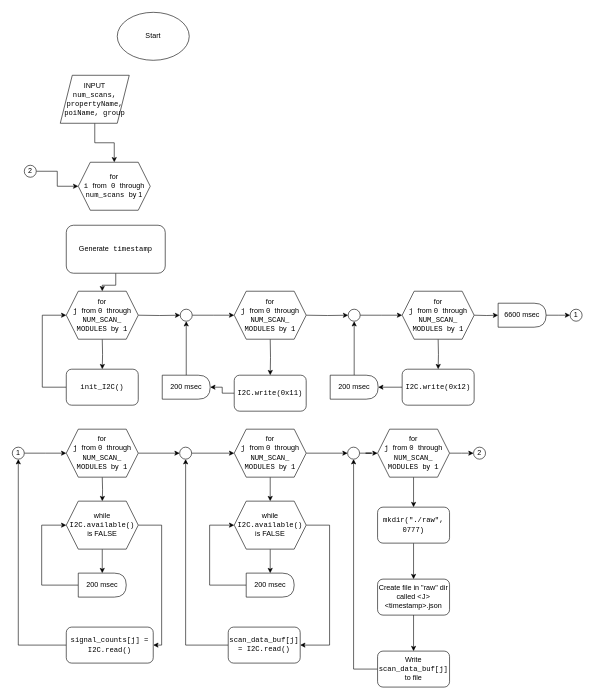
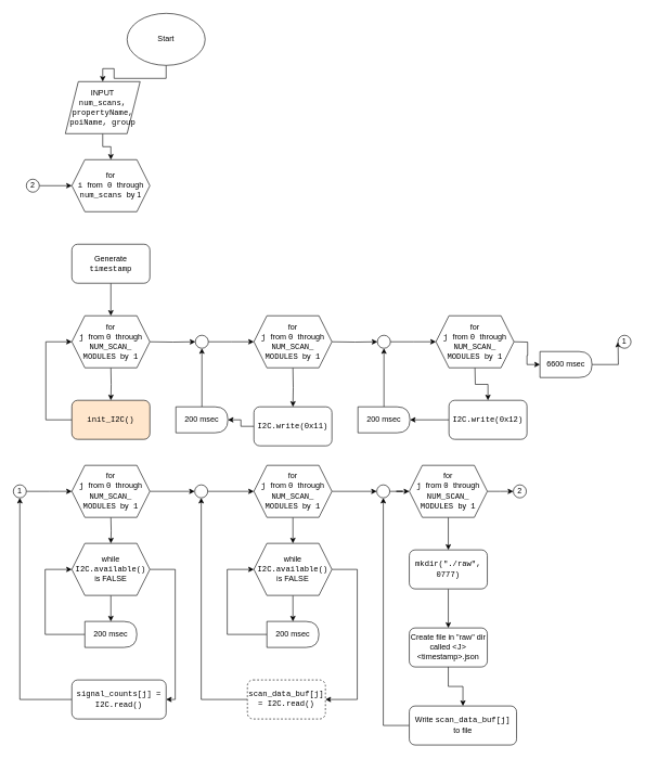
  <mxCell id="0" />
  <mxCell id="1" parent="0" />
  <mxCell id="2" style="edgeStyle=orthogonalEdgeStyle;rounded=0;orthogonalLoop=1;jettySize=auto;html=1;entryX=0;entryY=0.5;entryDx=0;entryDy=0;fontFamily=Courier New;" parent="1" source="3" edge="1"><mxGeometry relative="1" as="geometry"><mxPoint x="110" y="525" as="targetPoint" /><Array as="points"><mxPoint x="70" y="645" /><mxPoint x="70" y="525" /></Array></mxGeometry></mxCell>
- <mxCell id="3" value="init_I2C()" style="rounded=1;whiteSpace=wrap;html=1;fontFamily=Courier New;" parent="1" vertex="1"><mxGeometry x="110" y="615" width="120" height="60" as="geometry" /></mxCell>
+ <mxCell id="3" value="init_I2C()" style="rounded=1;whiteSpace=wrap;html=1;fontFamily=Courier New;fillColor=#ffe6cc;" parent="1" vertex="1"><mxGeometry x="110" y="615" width="120" height="60" as="geometry" /></mxCell>
  <mxCell id="4" style="edgeStyle=orthogonalEdgeStyle;rounded=0;orthogonalLoop=1;jettySize=auto;html=1;exitX=0;exitY=0.5;exitDx=0;exitDy=0;entryX=1;entryY=0.5;entryDx=0;entryDy=0;fontFamily=Courier New;" parent="1" source="5" target="16" edge="1"><mxGeometry relative="1" as="geometry"><mxPoint x="370" y="645" as="targetPoint" /></mxGeometry></mxCell>
  <mxCell id="5" value="I2C.write(0x11)" style="rounded=1;whiteSpace=wrap;html=1;fontFamily=Courier New;" parent="1" vertex="1"><mxGeometry x="390" y="625" width="120" height="60" as="geometry" /></mxCell>
  <mxCell id="6" style="edgeStyle=orthogonalEdgeStyle;rounded=0;orthogonalLoop=1;jettySize=auto;html=1;entryX=0.5;entryY=0;entryDx=0;entryDy=0;fontFamily=Courier New;" parent="1" target="3" edge="1"><mxGeometry relative="1" as="geometry"><mxPoint x="170" y="565" as="sourcePoint" /></mxGeometry></mxCell>
  <mxCell id="7" style="edgeStyle=orthogonalEdgeStyle;rounded=0;orthogonalLoop=1;jettySize=auto;html=1;fontFamily=Courier New;entryX=0;entryY=0.5;entryDx=0;entryDy=0;" parent="1" target="20" edge="1"><mxGeometry relative="1" as="geometry"><mxPoint x="270" y="525" as="targetPoint" /><mxPoint x="230" y="525" as="sourcePoint" /></mxGeometry></mxCell>
+ <mxCell id="8" style="edgeStyle=orthogonalEdgeStyle;rounded=0;orthogonalLoop=1;jettySize=auto;html=1;entryX=0.5;entryY=0;entryDx=0;entryDy=0;fontFamily=Courier New;" parent="1" source="9" target="11" edge="1"><mxGeometry relative="1" as="geometry" /></mxCell>
  <mxCell id="9" value="Start" style="ellipse;whiteSpace=wrap;html=1;" parent="1" vertex="1"><mxGeometry x="195" y="20" width="120" height="80" as="geometry" /></mxCell>
  <mxCell id="10" style="edgeStyle=orthogonalEdgeStyle;rounded=0;orthogonalLoop=1;jettySize=auto;html=1;entryX=0.5;entryY=0;entryDx=0;entryDy=0;fontFamily=Courier New;" parent="1" source="11" target="12" edge="1"><mxGeometry relative="1" as="geometry" /></mxCell>
  <mxCell id="11" value="&lt;div&gt;INPUT&lt;/div&gt;&lt;div&gt;&lt;font face=&quot;Courier New&quot;&gt;num_scans, propertyName, poiName, group&lt;/font&gt;&lt;br&gt;&lt;/div&gt;" style="shape=parallelogram;perimeter=parallelogramPerimeter;whiteSpace=wrap;html=1;fixedSize=1;" parent="1" vertex="1"><mxGeometry x="100" y="125" width="115" height="80" as="geometry" /></mxCell>
- <mxCell id="12" value="&lt;div&gt;for&lt;/div&gt;&lt;div&gt;&lt;font face=&quot;Courier New&quot;&gt;i &lt;font face=&quot;Helvetica&quot;&gt;from&lt;/font&gt; 0 &lt;font face=&quot;Helvetica&quot;&gt;through&lt;/font&gt; num_scans &lt;/font&gt;by 1&lt;br&gt;&lt;/div&gt;" style="shape=hexagon;perimeter=hexagonPerimeter2;whiteSpace=wrap;html=1;fixedSize=1;" parent="1" vertex="1"><mxGeometry x="130" y="270" width="120" height="80" as="geometry" /></mxCell>
+ <mxCell id="12" value="&lt;div&gt;for&lt;/div&gt;&lt;div&gt;&lt;font face=&quot;Courier New&quot;&gt;i &lt;font face=&quot;Helvetica&quot;&gt;from&lt;/font&gt; 0 &lt;font face=&quot;Helvetica&quot;&gt;through&lt;/font&gt; num_scans &lt;/font&gt;by 1&lt;br&gt;&lt;/div&gt;" style="shape=hexagon;perimeter=hexagonPerimeter2;whiteSpace=wrap;html=1;fixedSize=1;" parent="1" vertex="1"><mxGeometry x="110" y="245" width="120" height="80" as="geometry" /></mxCell>
  <mxCell id="13" style="edgeStyle=orthogonalEdgeStyle;rounded=0;orthogonalLoop=1;jettySize=auto;html=1;entryX=0.5;entryY=0;entryDx=0;entryDy=0;fontFamily=Courier New;" parent="1" source="14" target="45" edge="1"><mxGeometry relative="1" as="geometry" /></mxCell>
- <mxCell id="14" value="Generate&lt;font face=&quot;Courier New&quot;&gt; timestamp&lt;/font&gt;" style="rounded=1;whiteSpace=wrap;html=1;" parent="1" vertex="1"><mxGeometry x="110" y="375" width="165" height="80" as="geometry" /></mxCell>
+ <mxCell id="14" value="Generate&lt;font face=&quot;Courier New&quot;&gt; timestamp&lt;/font&gt;" style="rounded=1;whiteSpace=wrap;html=1;" parent="1" vertex="1"><mxGeometry x="110" y="375" width="120" height="60" as="geometry" /></mxCell>
  <mxCell id="15" style="edgeStyle=orthogonalEdgeStyle;rounded=0;orthogonalLoop=1;jettySize=auto;html=1;fontFamily=Courier New;" parent="1" source="16" target="20" edge="1"><mxGeometry relative="1" as="geometry" /></mxCell>
  <mxCell id="16" value="&lt;font face=&quot;Helvetica&quot;&gt;200 msec&lt;br&gt;&lt;/font&gt;" style="shape=delay;whiteSpace=wrap;html=1;fontFamily=Courier New;" parent="1" vertex="1"><mxGeometry x="270" y="625" width="80" height="40" as="geometry" /></mxCell>
  <mxCell id="17" style="edgeStyle=orthogonalEdgeStyle;rounded=0;orthogonalLoop=1;jettySize=auto;html=1;entryX=0.5;entryY=0;entryDx=0;entryDy=0;fontFamily=Courier New;" parent="1" target="5" edge="1"><mxGeometry relative="1" as="geometry"><mxPoint x="450" y="565" as="sourcePoint" /></mxGeometry></mxCell>
  <mxCell id="18" style="edgeStyle=orthogonalEdgeStyle;rounded=0;orthogonalLoop=1;jettySize=auto;html=1;entryX=0;entryY=0.5;entryDx=0;entryDy=0;fontFamily=Courier New;" parent="1" target="28" edge="1"><mxGeometry relative="1" as="geometry"><mxPoint x="510" y="525" as="sourcePoint" /></mxGeometry></mxCell>
  <mxCell id="19" style="edgeStyle=orthogonalEdgeStyle;rounded=0;orthogonalLoop=1;jettySize=auto;html=1;entryX=0;entryY=0.5;entryDx=0;entryDy=0;fontFamily=Courier New;" parent="1" source="20" edge="1"><mxGeometry relative="1" as="geometry"><mxPoint x="390" y="525" as="targetPoint" /></mxGeometry></mxCell>
  <mxCell id="20" value="" style="ellipse;whiteSpace=wrap;html=1;aspect=fixed;fontFamily=Courier New;" parent="1" vertex="1"><mxGeometry x="300" y="515" width="20" height="20" as="geometry" /></mxCell>
  <mxCell id="21" style="edgeStyle=orthogonalEdgeStyle;rounded=0;orthogonalLoop=1;jettySize=auto;html=1;exitX=0;exitY=0.5;exitDx=0;exitDy=0;entryX=1;entryY=0.5;entryDx=0;entryDy=0;fontFamily=Courier New;" parent="1" source="22" target="24" edge="1"><mxGeometry relative="1" as="geometry"><mxPoint x="650" y="645" as="targetPoint" /></mxGeometry></mxCell>
- <mxCell id="22" value="I2C.write(0x12)" style="rounded=1;whiteSpace=wrap;html=1;fontFamily=Courier New;" parent="1" vertex="1"><mxGeometry x="670" y="615" width="120" height="60" as="geometry" /></mxCell>
+ <mxCell id="22" value="I2C.write(0x12)" style="rounded=1;whiteSpace=wrap;html=1;fontFamily=Courier New;" parent="1" vertex="1"><mxGeometry x="690" y="615" width="120" height="60" as="geometry" /></mxCell>
  <mxCell id="23" style="edgeStyle=orthogonalEdgeStyle;rounded=0;orthogonalLoop=1;jettySize=auto;html=1;fontFamily=Courier New;" parent="1" source="24" target="28" edge="1"><mxGeometry relative="1" as="geometry" /></mxCell>
  <mxCell id="24" value="&lt;font face=&quot;Helvetica&quot;&gt;200 msec&lt;br&gt;&lt;/font&gt;" style="shape=delay;whiteSpace=wrap;html=1;fontFamily=Courier New;" parent="1" vertex="1"><mxGeometry x="550" y="625" width="80" height="40" as="geometry" /></mxCell>
  <mxCell id="25" style="edgeStyle=orthogonalEdgeStyle;rounded=0;orthogonalLoop=1;jettySize=auto;html=1;entryX=0.5;entryY=0;entryDx=0;entryDy=0;fontFamily=Courier New;" parent="1" target="22" edge="1"><mxGeometry relative="1" as="geometry"><mxPoint x="730" y="565" as="sourcePoint" /></mxGeometry></mxCell>
  <mxCell id="26" style="edgeStyle=orthogonalEdgeStyle;rounded=0;orthogonalLoop=1;jettySize=auto;html=1;entryX=0;entryY=0.5;entryDx=0;entryDy=0;fontFamily=Helvetica;" parent="1" target="33" edge="1"><mxGeometry relative="1" as="geometry"><mxPoint x="790" y="525" as="sourcePoint" /></mxGeometry></mxCell>
  <mxCell id="27" style="edgeStyle=orthogonalEdgeStyle;rounded=0;orthogonalLoop=1;jettySize=auto;html=1;entryX=0;entryY=0.5;entryDx=0;entryDy=0;fontFamily=Courier New;" parent="1" source="28" edge="1"><mxGeometry relative="1" as="geometry"><mxPoint x="670" y="525" as="targetPoint" /></mxGeometry></mxCell>
  <mxCell id="28" value="" style="ellipse;whiteSpace=wrap;html=1;aspect=fixed;fontFamily=Courier New;" parent="1" vertex="1"><mxGeometry x="580" y="515" width="20" height="20" as="geometry" /></mxCell>
  <mxCell id="29" style="edgeStyle=orthogonalEdgeStyle;rounded=0;orthogonalLoop=1;jettySize=auto;html=1;entryX=0;entryY=0.5;entryDx=0;entryDy=0;fontFamily=Helvetica;" parent="1" source="30" target="38" edge="1"><mxGeometry relative="1" as="geometry"><Array as="points"><mxPoint x="69" y="975" /><mxPoint x="69" y="875" /></Array></mxGeometry></mxCell>
  <mxCell id="30" value="&lt;font face=&quot;Helvetica&quot;&gt;200 msec&lt;br&gt;&lt;/font&gt;" style="shape=delay;whiteSpace=wrap;html=1;fontFamily=Courier New;" parent="1" vertex="1"><mxGeometry x="130" y="955" width="80" height="40" as="geometry" /></mxCell>
  <mxCell id="31" style="edgeStyle=orthogonalEdgeStyle;rounded=0;orthogonalLoop=1;jettySize=auto;html=1;entryX=0.5;entryY=0;entryDx=0;entryDy=0;fontFamily=Helvetica;" parent="1" target="38" edge="1"><mxGeometry relative="1" as="geometry"><mxPoint x="170" y="795" as="sourcePoint" /></mxGeometry></mxCell>
  <mxCell id="32" style="edgeStyle=orthogonalEdgeStyle;rounded=0;orthogonalLoop=1;jettySize=auto;html=1;" edge="1" parent="1" source="33"><mxGeometry relative="1" as="geometry"><mxPoint x="950" y="525" as="targetPoint" /></mxGeometry></mxCell>
- <mxCell id="33" value="&lt;font face=&quot;Helvetica&quot;&gt;6600 msec&lt;br&gt;&lt;/font&gt;" style="shape=delay;whiteSpace=wrap;html=1;fontFamily=Courier New;" parent="1" vertex="1"><mxGeometry x="830" y="505" width="80" height="40" as="geometry" /></mxCell>
+ <mxCell id="33" value="&lt;font face=&quot;Helvetica&quot;&gt;6600 msec&lt;br&gt;&lt;/font&gt;" style="shape=delay;whiteSpace=wrap;html=1;fontFamily=Courier New;" parent="1" vertex="1"><mxGeometry x="830" y="540" width="80" height="40" as="geometry" /></mxCell>
  <mxCell id="34" style="edgeStyle=orthogonalEdgeStyle;rounded=0;orthogonalLoop=1;jettySize=auto;html=1;entryX=0;entryY=0.5;entryDx=0;entryDy=0;fontFamily=Helvetica;" parent="1" source="35" edge="1"><mxGeometry relative="1" as="geometry"><mxPoint x="110" y="755" as="targetPoint" /></mxGeometry></mxCell>
  <mxCell id="35" value="1" style="ellipse;whiteSpace=wrap;html=1;aspect=fixed;fontFamily=Helvetica;" parent="1" vertex="1"><mxGeometry x="20" y="745" width="20" height="20" as="geometry" /></mxCell>
  <mxCell id="36" style="edgeStyle=orthogonalEdgeStyle;rounded=0;orthogonalLoop=1;jettySize=auto;html=1;entryX=0.5;entryY=0;entryDx=0;entryDy=0;fontFamily=Helvetica;" parent="1" source="38" target="30" edge="1"><mxGeometry relative="1" as="geometry" /></mxCell>
  <mxCell id="37" style="edgeStyle=orthogonalEdgeStyle;rounded=0;orthogonalLoop=1;jettySize=auto;html=1;entryX=1;entryY=0.5;entryDx=0;entryDy=0;fontFamily=Courier New;" parent="1" source="38" target="40" edge="1"><mxGeometry relative="1" as="geometry"><Array as="points"><mxPoint x="269" y="875" /><mxPoint x="269" y="1075" /></Array></mxGeometry></mxCell>
  <mxCell id="38" value="&lt;div&gt;while&lt;/div&gt;&lt;div&gt;&lt;font face=&quot;Courier New&quot;&gt;I2C.available() &lt;/font&gt;is FALSE&lt;br&gt;&lt;/div&gt;" style="shape=hexagon;perimeter=hexagonPerimeter2;whiteSpace=wrap;html=1;fixedSize=1;fontFamily=Helvetica;" parent="1" vertex="1"><mxGeometry x="110" y="835" width="120" height="80" as="geometry" /></mxCell>
  <mxCell id="39" style="edgeStyle=orthogonalEdgeStyle;rounded=0;orthogonalLoop=1;jettySize=auto;html=1;entryX=0.5;entryY=1;entryDx=0;entryDy=0;fontFamily=Courier New;" parent="1" source="40" target="35" edge="1"><mxGeometry relative="1" as="geometry" /></mxCell>
  <mxCell id="40" value="&lt;font face=&quot;Courier New&quot;&gt;signal_counts[j] = I2C.read()&lt;/font&gt;" style="rounded=1;whiteSpace=wrap;html=1;fontFamily=Helvetica;" parent="1" vertex="1"><mxGeometry x="110" y="1045" width="145" height="60" as="geometry" /></mxCell>
  <mxCell id="41" style="edgeStyle=orthogonalEdgeStyle;rounded=0;orthogonalLoop=1;jettySize=auto;html=1;entryX=0;entryY=0.5;entryDx=0;entryDy=0;fontFamily=Courier New;" parent="1" source="42" target="57" edge="1"><mxGeometry relative="1" as="geometry" /></mxCell>
  <mxCell id="42" value="&lt;div&gt;for &lt;font face=&quot;Courier New&quot;&gt;&lt;br&gt;&lt;/font&gt;&lt;/div&gt;&lt;div&gt;&lt;font face=&quot;Courier New&quot;&gt;j &lt;/font&gt;from &lt;font face=&quot;Courier New&quot;&gt;0 &lt;/font&gt;through&lt;br&gt;&lt;/div&gt;&lt;div&gt;&lt;font face=&quot;Courier New&quot;&gt;NUM_SCAN_&lt;/font&gt;&lt;/div&gt;&lt;div&gt;&lt;font face=&quot;Courier New&quot;&gt;MODULES &lt;font face=&quot;Helvetica&quot;&gt;by&lt;font face=&quot;Courier New&quot;&gt; 1&lt;/font&gt;&lt;/font&gt;&lt;/font&gt;&lt;br&gt;&lt;/div&gt;" style="shape=hexagon;perimeter=hexagonPerimeter2;whiteSpace=wrap;html=1;fixedSize=1;" parent="1" vertex="1"><mxGeometry x="110" y="715" width="120" height="80" as="geometry" /></mxCell>
  <mxCell id="43" value="&lt;div&gt;for &lt;font face=&quot;Courier New&quot;&gt;&lt;br&gt;&lt;/font&gt;&lt;/div&gt;&lt;div&gt;&lt;font face=&quot;Courier New&quot;&gt;j &lt;/font&gt;from &lt;font face=&quot;Courier New&quot;&gt;0 &lt;/font&gt;through&lt;br&gt;&lt;/div&gt;&lt;div&gt;&lt;font face=&quot;Courier New&quot;&gt;NUM_SCAN_&lt;/font&gt;&lt;/div&gt;&lt;div&gt;&lt;font face=&quot;Courier New&quot;&gt;MODULES &lt;font face=&quot;Helvetica&quot;&gt;by&lt;font face=&quot;Courier New&quot;&gt; 1&lt;/font&gt;&lt;/font&gt;&lt;/font&gt;&lt;br&gt;&lt;/div&gt;" style="shape=hexagon;perimeter=hexagonPerimeter2;whiteSpace=wrap;html=1;fixedSize=1;" parent="1" vertex="1"><mxGeometry x="670" y="485" width="120" height="80" as="geometry" /></mxCell>
  <mxCell id="44" value="&lt;div&gt;for &lt;font face=&quot;Courier New&quot;&gt;&lt;br&gt;&lt;/font&gt;&lt;/div&gt;&lt;div&gt;&lt;font face=&quot;Courier New&quot;&gt;j &lt;/font&gt;from &lt;font face=&quot;Courier New&quot;&gt;0 &lt;/font&gt;through&lt;br&gt;&lt;/div&gt;&lt;div&gt;&lt;font face=&quot;Courier New&quot;&gt;NUM_SCAN_&lt;/font&gt;&lt;/div&gt;&lt;div&gt;&lt;font face=&quot;Courier New&quot;&gt;MODULES &lt;font face=&quot;Helvetica&quot;&gt;by&lt;font face=&quot;Courier New&quot;&gt; 1&lt;/font&gt;&lt;/font&gt;&lt;/font&gt;&lt;br&gt;&lt;/div&gt;" style="shape=hexagon;perimeter=hexagonPerimeter2;whiteSpace=wrap;html=1;fixedSize=1;" parent="1" vertex="1"><mxGeometry x="390" y="485" width="120" height="80" as="geometry" /></mxCell>
  <mxCell id="45" value="&lt;div&gt;for &lt;font face=&quot;Courier New&quot;&gt;&lt;br&gt;&lt;/font&gt;&lt;/div&gt;&lt;div&gt;&lt;font face=&quot;Courier New&quot;&gt;j &lt;/font&gt;from &lt;font face=&quot;Courier New&quot;&gt;0 &lt;/font&gt;through&lt;br&gt;&lt;/div&gt;&lt;div&gt;&lt;font face=&quot;Courier New&quot;&gt;NUM_SCAN_&lt;/font&gt;&lt;/div&gt;&lt;div&gt;&lt;font face=&quot;Courier New&quot;&gt;MODULES &lt;font face=&quot;Helvetica&quot;&gt;by&lt;font face=&quot;Courier New&quot;&gt; 1&lt;/font&gt;&lt;/font&gt;&lt;/font&gt;&lt;br&gt;&lt;/div&gt;" style="shape=hexagon;perimeter=hexagonPerimeter2;whiteSpace=wrap;html=1;fixedSize=1;" parent="1" vertex="1"><mxGeometry x="110" y="485" width="120" height="80" as="geometry" /></mxCell>
  <mxCell id="46" style="edgeStyle=orthogonalEdgeStyle;rounded=0;orthogonalLoop=1;jettySize=auto;html=1;entryX=0.5;entryY=0;entryDx=0;entryDy=0;fontFamily=Courier New;" parent="1" source="48" target="53" edge="1"><mxGeometry relative="1" as="geometry" /></mxCell>
  <mxCell id="47" style="edgeStyle=orthogonalEdgeStyle;rounded=0;orthogonalLoop=1;jettySize=auto;html=1;entryX=0;entryY=0.5;entryDx=0;entryDy=0;fontFamily=Courier New;" parent="1" source="48" target="68" edge="1"><mxGeometry relative="1" as="geometry" /></mxCell>
  <mxCell id="48" value="&lt;div&gt;for &lt;font face=&quot;Courier New&quot;&gt;&lt;br&gt;&lt;/font&gt;&lt;/div&gt;&lt;div&gt;&lt;font face=&quot;Courier New&quot;&gt;j &lt;/font&gt;from &lt;font face=&quot;Courier New&quot;&gt;0 &lt;/font&gt;through&lt;br&gt;&lt;/div&gt;&lt;div&gt;&lt;font face=&quot;Courier New&quot;&gt;NUM_SCAN_&lt;/font&gt;&lt;/div&gt;&lt;div&gt;&lt;font face=&quot;Courier New&quot;&gt;MODULES &lt;font face=&quot;Helvetica&quot;&gt;by&lt;font face=&quot;Courier New&quot;&gt; 1&lt;/font&gt;&lt;/font&gt;&lt;/font&gt;&lt;br&gt;&lt;/div&gt;" style="shape=hexagon;perimeter=hexagonPerimeter2;whiteSpace=wrap;html=1;fixedSize=1;" parent="1" vertex="1"><mxGeometry x="390" y="715" width="120" height="80" as="geometry" /></mxCell>
  <mxCell id="49" style="edgeStyle=orthogonalEdgeStyle;rounded=0;orthogonalLoop=1;jettySize=auto;html=1;entryX=0;entryY=0.5;entryDx=0;entryDy=0;fontFamily=Helvetica;" parent="1" source="50" target="53" edge="1"><mxGeometry relative="1" as="geometry"><Array as="points"><mxPoint x="349" y="975" /><mxPoint x="349" y="875" /></Array></mxGeometry></mxCell>
  <mxCell id="50" value="&lt;font face=&quot;Helvetica&quot;&gt;200 msec&lt;br&gt;&lt;/font&gt;" style="shape=delay;whiteSpace=wrap;html=1;fontFamily=Courier New;" parent="1" vertex="1"><mxGeometry x="410" y="955" width="80" height="40" as="geometry" /></mxCell>
  <mxCell id="51" style="edgeStyle=orthogonalEdgeStyle;rounded=0;orthogonalLoop=1;jettySize=auto;html=1;entryX=0.5;entryY=0;entryDx=0;entryDy=0;fontFamily=Helvetica;" parent="1" source="53" target="50" edge="1"><mxGeometry relative="1" as="geometry" /></mxCell>
  <mxCell id="52" style="edgeStyle=orthogonalEdgeStyle;rounded=0;orthogonalLoop=1;jettySize=auto;html=1;entryX=1;entryY=0.5;entryDx=0;entryDy=0;fontFamily=Courier New;" parent="1" source="53" target="55" edge="1"><mxGeometry relative="1" as="geometry"><Array as="points"><mxPoint x="549" y="875" /><mxPoint x="549" y="1075" /></Array></mxGeometry></mxCell>
  <mxCell id="53" value="&lt;div&gt;while&lt;/div&gt;&lt;div&gt;&lt;font face=&quot;Courier New&quot;&gt;I2C.available() &lt;/font&gt;is FALSE&lt;br&gt;&lt;/div&gt;" style="shape=hexagon;perimeter=hexagonPerimeter2;whiteSpace=wrap;html=1;fixedSize=1;fontFamily=Helvetica;" parent="1" vertex="1"><mxGeometry x="390" y="835" width="120" height="80" as="geometry" /></mxCell>
  <mxCell id="54" style="edgeStyle=orthogonalEdgeStyle;rounded=0;orthogonalLoop=1;jettySize=auto;html=1;entryX=0.5;entryY=1;entryDx=0;entryDy=0;fontFamily=Courier New;" parent="1" source="55" target="57" edge="1"><mxGeometry relative="1" as="geometry" /></mxCell>
- <mxCell id="55" value="scan_data_buf[j] = I2C.read()" style="rounded=1;whiteSpace=wrap;html=1;fontFamily=Courier New;" parent="1" vertex="1"><mxGeometry x="380" y="1045" width="120" height="60" as="geometry" /></mxCell>
+ <mxCell id="55" value="scan_data_buf[j] = I2C.read()" style="rounded=1;whiteSpace=wrap;html=1;fontFamily=Courier New;dashed=1;" parent="1" vertex="1"><mxGeometry x="380" y="1045" width="120" height="60" as="geometry" /></mxCell>
  <mxCell id="56" style="edgeStyle=orthogonalEdgeStyle;rounded=0;orthogonalLoop=1;jettySize=auto;html=1;entryX=0;entryY=0.5;entryDx=0;entryDy=0;fontFamily=Courier New;" parent="1" source="57" target="48" edge="1"><mxGeometry relative="1" as="geometry" /></mxCell>
  <mxCell id="57" value="" style="ellipse;whiteSpace=wrap;html=1;aspect=fixed;fontFamily=Courier New;" parent="1" vertex="1"><mxGeometry x="299" y="745" width="20" height="20" as="geometry" /></mxCell>
  <mxCell id="58" style="edgeStyle=orthogonalEdgeStyle;rounded=0;orthogonalLoop=1;jettySize=auto;html=1;entryX=0.5;entryY=0;entryDx=0;entryDy=0;fontFamily=Courier New;" parent="1" source="60" target="62" edge="1"><mxGeometry relative="1" as="geometry" /></mxCell>
  <mxCell id="59" style="edgeStyle=orthogonalEdgeStyle;rounded=0;orthogonalLoop=1;jettySize=auto;html=1;fontFamily=Courier New;" parent="1" source="60" edge="1"><mxGeometry relative="1" as="geometry"><mxPoint x="789" y="755" as="targetPoint" /></mxGeometry></mxCell>
  <mxCell id="60" value="&lt;div&gt;for &lt;font face=&quot;Courier New&quot;&gt;&lt;br&gt;&lt;/font&gt;&lt;/div&gt;&lt;div&gt;&lt;font face=&quot;Courier New&quot;&gt;j &lt;/font&gt;from &lt;font face=&quot;Courier New&quot;&gt;0 &lt;/font&gt;through&lt;br&gt;&lt;/div&gt;&lt;div&gt;&lt;font face=&quot;Courier New&quot;&gt;NUM_SCAN_&lt;/font&gt;&lt;/div&gt;&lt;div&gt;&lt;font face=&quot;Courier New&quot;&gt;MODULES &lt;font face=&quot;Helvetica&quot;&gt;by&lt;font face=&quot;Courier New&quot;&gt; 1&lt;/font&gt;&lt;/font&gt;&lt;/font&gt;&lt;br&gt;&lt;/div&gt;" style="shape=hexagon;perimeter=hexagonPerimeter2;whiteSpace=wrap;html=1;fixedSize=1;" parent="1" vertex="1"><mxGeometry x="629" y="715" width="120" height="80" as="geometry" /></mxCell>
  <mxCell id="61" style="edgeStyle=orthogonalEdgeStyle;rounded=0;orthogonalLoop=1;jettySize=auto;html=1;entryX=0.5;entryY=0;entryDx=0;entryDy=0;fontFamily=Courier New;" parent="1" source="62" target="66" edge="1"><mxGeometry relative="1" as="geometry" /></mxCell>
  <mxCell id="62" value="&lt;font face=&quot;Helvetica&quot;&gt;&lt;font face=&quot;Courier New&quot;&gt;mkdir(&quot;./raw&quot;, 0777)&lt;/font&gt;&lt;br&gt;&lt;/font&gt;" style="rounded=1;whiteSpace=wrap;html=1;fontFamily=Courier New;" parent="1" vertex="1"><mxGeometry x="629" y="845" width="120" height="60" as="geometry" /></mxCell>
  <mxCell id="63" style="edgeStyle=orthogonalEdgeStyle;rounded=0;orthogonalLoop=1;jettySize=auto;html=1;entryX=0.5;entryY=1;entryDx=0;entryDy=0;fontFamily=Courier New;" parent="1" source="64" target="68" edge="1"><mxGeometry relative="1" as="geometry" /></mxCell>
- <mxCell id="64" value="&lt;div&gt;&lt;font face=&quot;Helvetica&quot;&gt;Write &lt;font face=&quot;Courier New&quot;&gt;scan_data_buf[j] &lt;/font&gt;to file&lt;br&gt;&lt;/font&gt;&lt;/div&gt;" style="rounded=1;whiteSpace=wrap;html=1;fontFamily=Courier New;" parent="1" vertex="1"><mxGeometry x="629" y="1085" width="120" height="60" as="geometry" /></mxCell>
+ <mxCell id="64" value="&lt;div&gt;&lt;font face=&quot;Helvetica&quot;&gt;Write &lt;font face=&quot;Courier New&quot;&gt;scan_data_buf[j] &lt;/font&gt;to file&lt;br&gt;&lt;/font&gt;&lt;/div&gt;" style="rounded=1;whiteSpace=wrap;html=1;fontFamily=Courier New;" parent="1" vertex="1"><mxGeometry x="629" y="1085" width="165" height="60" as="geometry" /></mxCell>
  <mxCell id="65" style="edgeStyle=orthogonalEdgeStyle;rounded=0;orthogonalLoop=1;jettySize=auto;html=1;entryX=0.5;entryY=0;entryDx=0;entryDy=0;fontFamily=Courier New;" parent="1" source="66" target="64" edge="1"><mxGeometry relative="1" as="geometry" /></mxCell>
  <mxCell id="66" value="&lt;font face=&quot;Helvetica&quot;&gt;Create file in &quot;raw&quot; dir called &amp;lt;&lt;font face=&quot;Courier New&quot;&gt;J&lt;/font&gt;&amp;gt;&amp;lt;timestamp&amp;gt;.json&lt;br&gt;&lt;/font&gt;" style="rounded=1;whiteSpace=wrap;html=1;fontFamily=Courier New;" parent="1" vertex="1"><mxGeometry x="629" y="965" width="120" height="60" as="geometry" /></mxCell>
  <mxCell id="67" style="edgeStyle=orthogonalEdgeStyle;rounded=0;orthogonalLoop=1;jettySize=auto;html=1;entryX=0;entryY=0.5;entryDx=0;entryDy=0;fontFamily=Courier New;" parent="1" source="68" target="60" edge="1"><mxGeometry relative="1" as="geometry" /></mxCell>
  <mxCell id="68" value="" style="ellipse;whiteSpace=wrap;html=1;aspect=fixed;fontFamily=Courier New;" parent="1" vertex="1"><mxGeometry x="579" y="745" width="20" height="20" as="geometry" /></mxCell>
  <mxCell id="69" style="edgeStyle=orthogonalEdgeStyle;rounded=0;orthogonalLoop=1;jettySize=auto;html=1;entryX=0;entryY=0.5;entryDx=0;entryDy=0;fontFamily=Courier New;" parent="1" source="70" target="12" edge="1"><mxGeometry relative="1" as="geometry" /></mxCell>
  <mxCell id="70" value="2" style="ellipse;whiteSpace=wrap;html=1;aspect=fixed;fontFamily=Helvetica;" parent="1" vertex="1"><mxGeometry x="40" y="275" width="20" height="20" as="geometry" /></mxCell>
  <mxCell id="71" value="2" style="ellipse;whiteSpace=wrap;html=1;aspect=fixed;fontFamily=Helvetica;" parent="1" vertex="1"><mxGeometry x="789" y="745" width="20" height="20" as="geometry" /></mxCell>
  <mxCell id="72" value="1" style="ellipse;whiteSpace=wrap;html=1;aspect=fixed;fontFamily=Helvetica;" vertex="1" parent="1"><mxGeometry x="950" y="515" width="20" height="20" as="geometry" /></mxCell>
